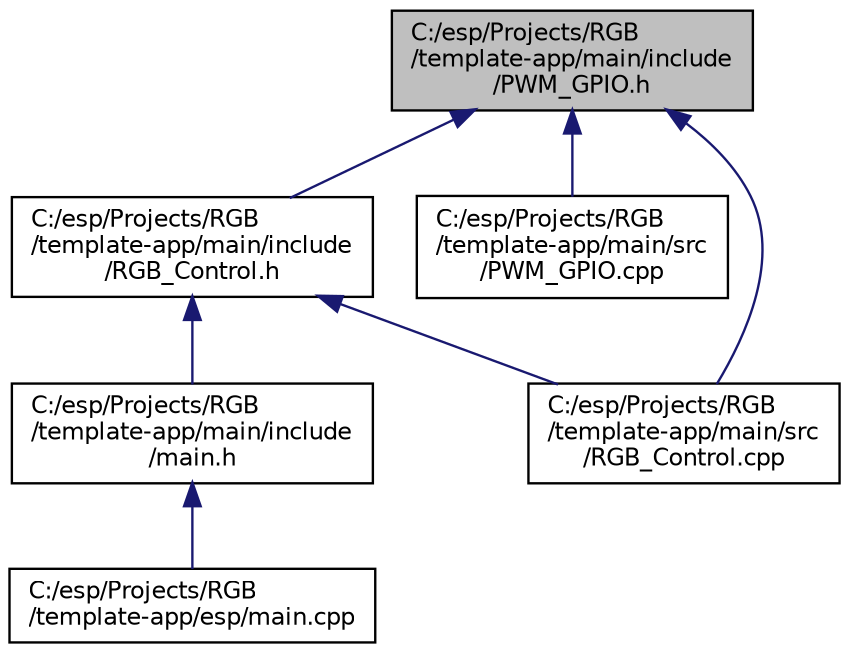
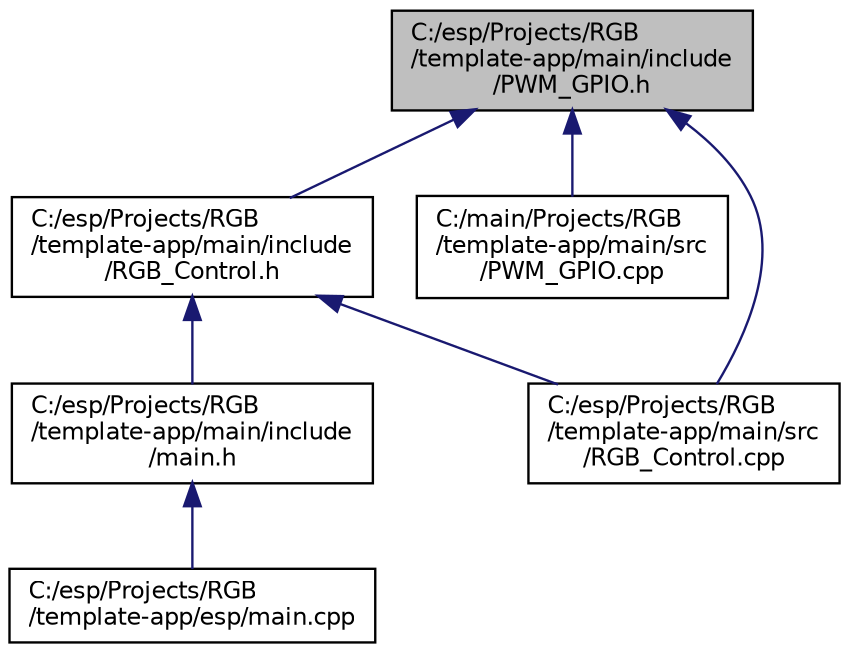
  digraph {
    fontname="DejaVu Sans"
    node [color=black fillcolor=white fontname="DejaVu Sans" fontsize=10 shape=record style=filled]
    edge [color=midnightblue dir=back fontname="DejaVu Sans" fontsize=10 labelfontname=Helvetica labelfontsize=10 style=solid]
    n1 [fillcolor=grey75 fontcolor=black height=0.2 label="C:/esp/Projects/RGB\l/template-app/main/include\l/PWM_GPIO.h" width=0.4]
    n2 [height=0.2 label="C:/esp/Projects/RGB\l/template-app/main/include\l/RGB_Control.h" width=0.4]
-   n3 [height=0.2 label="C:/esp/Projects/RGB\l/template-app/main/src\l/PWM_GPIO.cpp" width=0.4]
+   n3 [height=0.2 label="C:/main/Projects/RGB\l/template-app/main/src\l/PWM_GPIO.cpp" width=0.4]
    n4 [height=0.2 label="C:/esp/Projects/RGB\l/template-app/main/src\l/RGB_Control.cpp" width=0.4]
    n5 [height=0.2 label="C:/esp/Projects/RGB\l/template-app/main/include\l/main.h" width=0.4]
    n6 [height=0.2 label="C:/esp/Projects/RGB\l/template-app/esp/main.cpp" width=0.4]
    n1 -> n2
    n1 -> n3
    n1 -> n4
    n2 -> n4
    n2 -> n5
    n5 -> n6
  }
